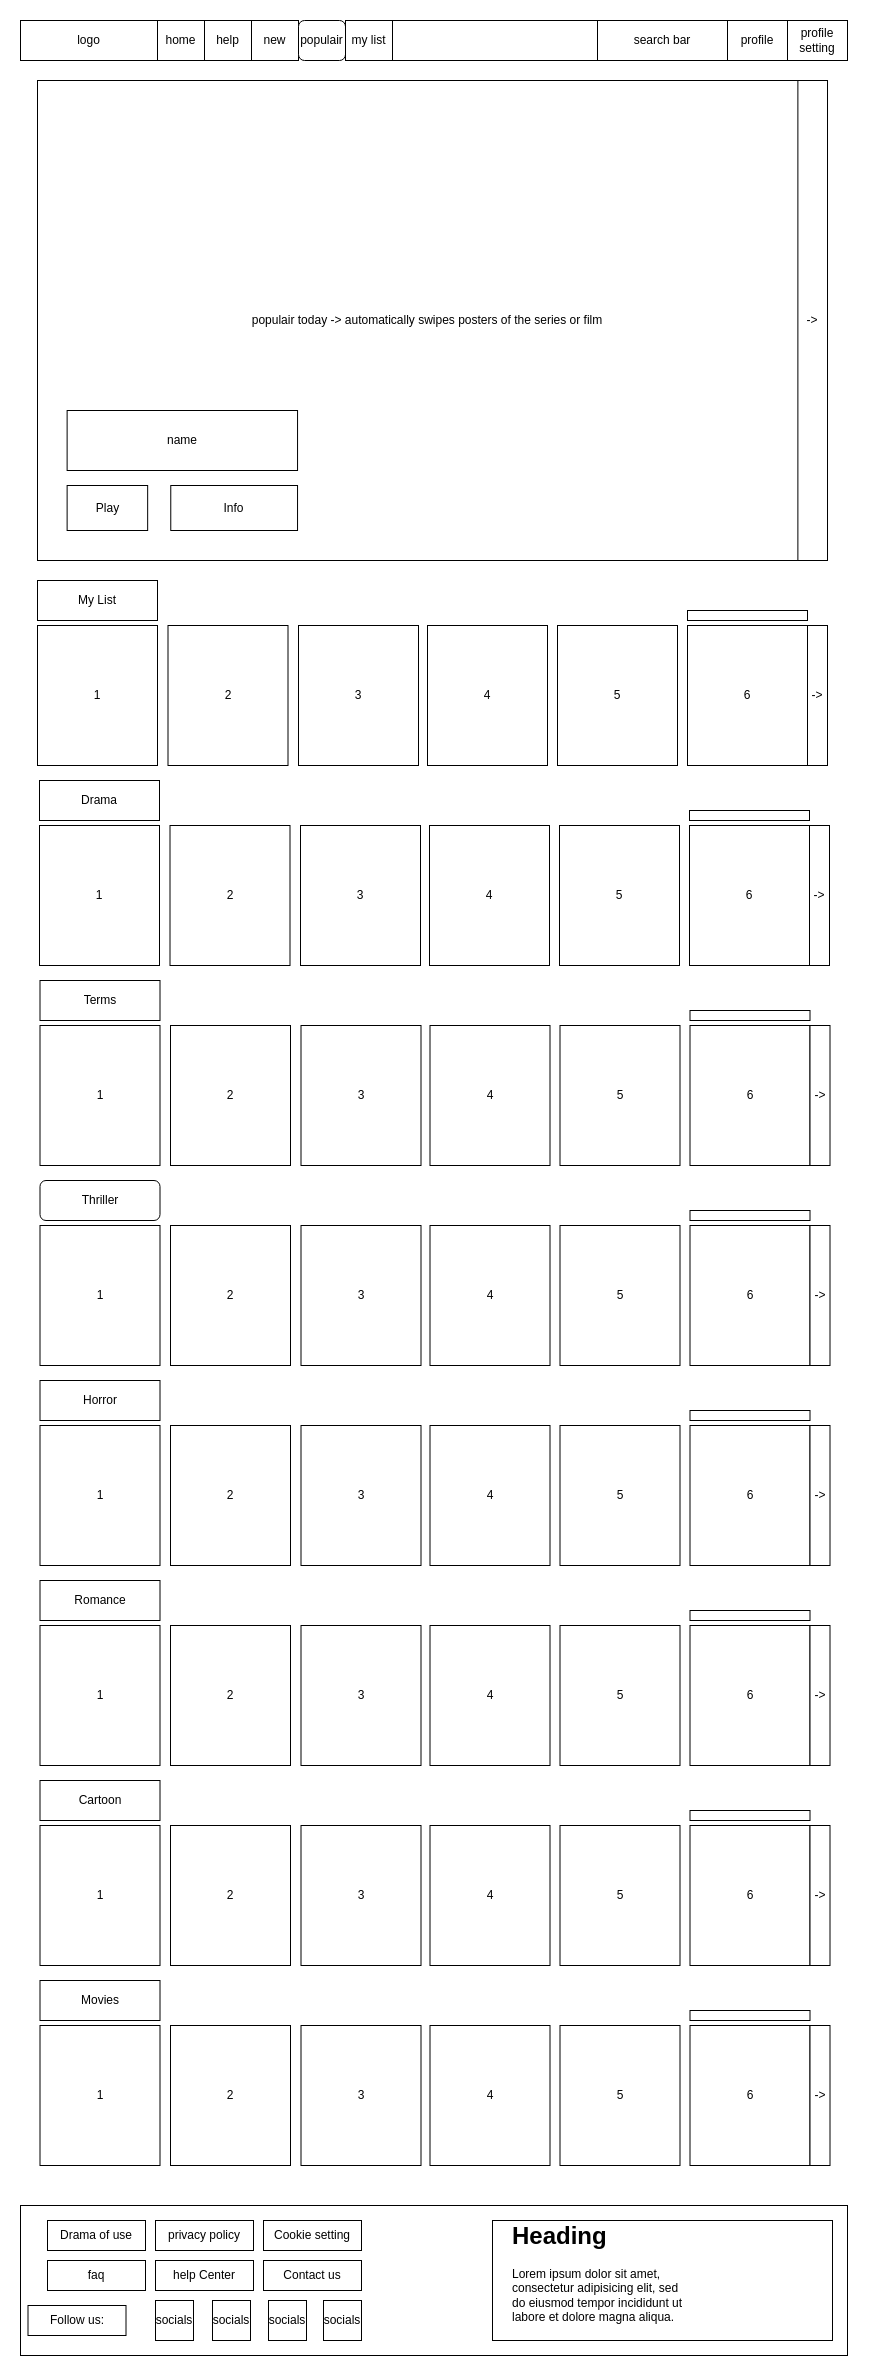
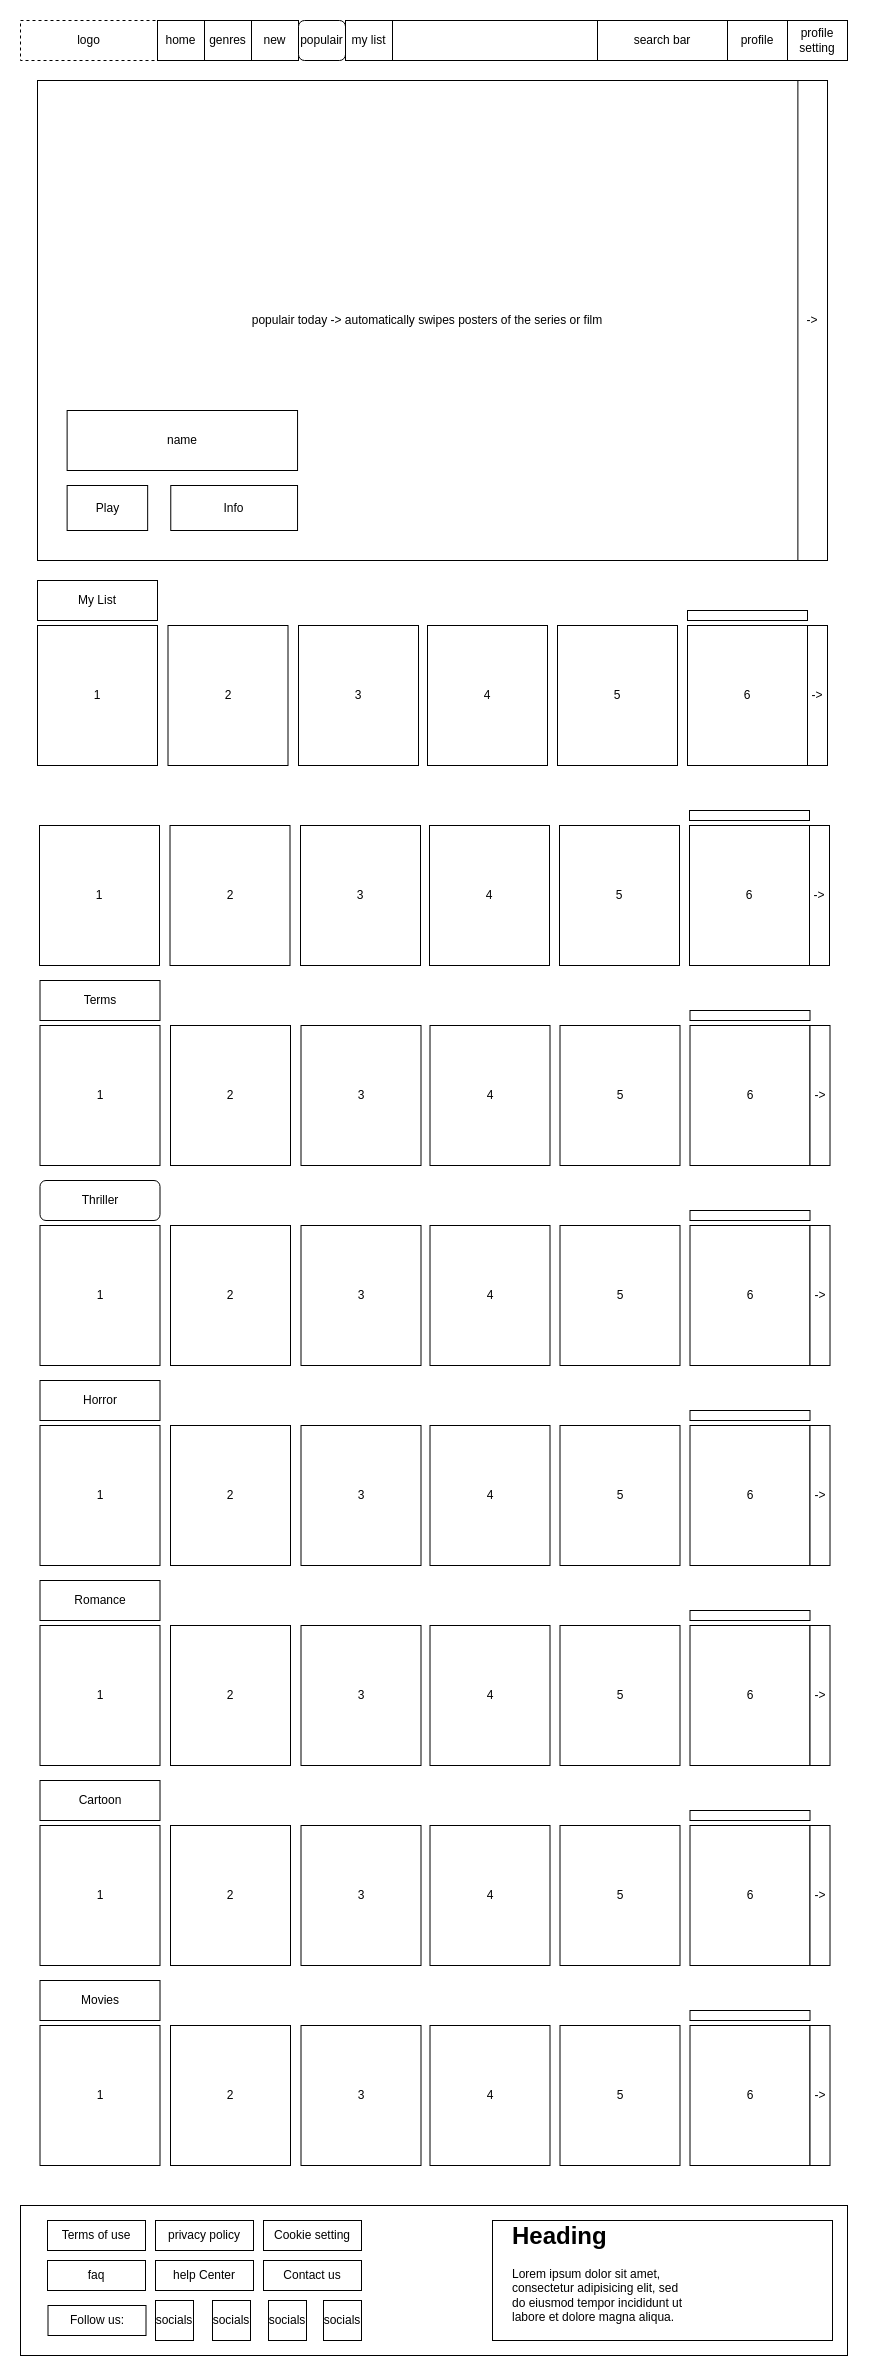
  <mxCell id="0" />
  <mxCell id="1" parent="0" />
  <mxCell id="2" value="" style="rounded=0;whiteSpace=wrap;html=1;" vertex="1" parent="1"><mxGeometry x="20" y="2205" width="827" height="150" as="geometry" /></mxCell>
- <mxCell id="3" value="logo" style="rounded=0;whiteSpace=wrap;html=1;" parent="1" vertex="1"><mxGeometry x="20" width="137" height="40" as="geometry" y="20" /></mxCell>
+ <mxCell id="3" value="logo" style="rounded=0;whiteSpace=wrap;html=1;dashed=1;" parent="1" vertex="1"><mxGeometry x="20" width="137" height="40" as="geometry" y="20" /></mxCell>
  <mxCell id="4" value="home" style="rounded=0;whiteSpace=wrap;html=1;" parent="1" vertex="1"><mxGeometry x="157" width="47" height="40" as="geometry" y="20" /></mxCell>
  <mxCell id="5" value="" style="rounded=0;whiteSpace=wrap;html=1;" parent="1" vertex="1"><mxGeometry x="387" width="210" height="40" as="geometry" y="20" /></mxCell>
  <mxCell id="6" value="search bar" style="rounded=0;whiteSpace=wrap;html=1;" parent="1" vertex="1"><mxGeometry x="597" width="130" height="40" as="geometry" y="20" /></mxCell>
  <mxCell id="7" value="profile" style="rounded=0;whiteSpace=wrap;html=1;" parent="1" vertex="1"><mxGeometry x="727" width="60" height="40" as="geometry" y="20" /></mxCell>
  <mxCell id="8" value="profile&lt;br&gt;setting" style="rounded=0;whiteSpace=wrap;html=1;" parent="1" vertex="1"><mxGeometry x="787" width="60" height="40" as="geometry" y="20" /></mxCell>
- <mxCell id="9" value="help" style="rounded=0;whiteSpace=wrap;html=1;" parent="1" vertex="1"><mxGeometry x="204" width="47" height="40" as="geometry" y="20" /></mxCell>
+ <mxCell id="9" value="genres" style="rounded=0;whiteSpace=wrap;html=1;" parent="1" vertex="1"><mxGeometry x="204" width="47" height="40" as="geometry" y="20" /></mxCell>
  <mxCell id="10" value="new" style="rounded=0;whiteSpace=wrap;html=1;" parent="1" vertex="1"><mxGeometry x="251" width="47" height="40" as="geometry" y="20" /></mxCell>
  <mxCell id="11" value="populair" style="whiteSpace=wrap;html=1;rounded=1;" parent="1" vertex="1"><mxGeometry x="298" width="47" height="40" as="geometry" y="20" /></mxCell>
  <mxCell id="12" value="my list" style="rounded=0;whiteSpace=wrap;html=1;" parent="1" vertex="1"><mxGeometry x="345" width="47" height="40" as="geometry" y="20" /></mxCell>
  <mxCell id="13" value="1" style="rounded=0;whiteSpace=wrap;html=1;" parent="1" vertex="1"><mxGeometry x="39.5" y="2025" width="120" height="140" as="geometry" /></mxCell>
  <mxCell id="14" value="2" style="rounded=0;whiteSpace=wrap;html=1;" parent="1" vertex="1"><mxGeometry x="170" y="2025" width="120" height="140" as="geometry" /></mxCell>
  <mxCell id="15" value="3" style="rounded=0;whiteSpace=wrap;html=1;" parent="1" vertex="1"><mxGeometry x="300.5" y="2025" width="120" height="140" as="geometry" /></mxCell>
  <mxCell id="16" value="4" style="rounded=0;whiteSpace=wrap;html=1;" parent="1" vertex="1"><mxGeometry x="429.5" y="2025" width="120" height="140" as="geometry" /></mxCell>
  <mxCell id="17" value="5" style="rounded=0;whiteSpace=wrap;html=1;" parent="1" vertex="1"><mxGeometry x="559.5" y="2025" width="120" height="140" as="geometry" /></mxCell>
  <mxCell id="18" value="6" style="rounded=0;whiteSpace=wrap;html=1;" parent="1" vertex="1"><mxGeometry x="689.5" y="2025" width="120" height="140" as="geometry" /></mxCell>
  <mxCell id="19" value="-&amp;gt;" style="rounded=0;whiteSpace=wrap;html=1;" parent="1" vertex="1"><mxGeometry x="809.5" y="2025" width="20" height="140" as="geometry" /></mxCell>
  <mxCell id="20" value="socials" style="rounded=0;whiteSpace=wrap;html=1;" parent="1" vertex="1"><mxGeometry x="155" y="2300" width="38" height="40" as="geometry" /></mxCell>
- <mxCell id="21" value="Drama of use" style="rounded=0;whiteSpace=wrap;html=1;" parent="1" vertex="1"><mxGeometry x="47" y="2220" width="98" height="30" as="geometry" /></mxCell>
+ <mxCell id="21" value="Terms of use" style="rounded=0;whiteSpace=wrap;html=1;" parent="1" vertex="1"><mxGeometry x="47" y="2220" width="98" height="30" as="geometry" /></mxCell>
  <mxCell id="22" value="privacy policy" style="rounded=0;whiteSpace=wrap;html=1;" parent="1" vertex="1"><mxGeometry x="155" y="2220" width="98" height="30" as="geometry" /></mxCell>
  <mxCell id="23" value="Cookie setting" style="rounded=0;whiteSpace=wrap;html=1;" parent="1" vertex="1"><mxGeometry x="263" y="2220" width="98" height="30" as="geometry" /></mxCell>
  <mxCell id="24" value="faq" style="rounded=0;whiteSpace=wrap;html=1;" parent="1" vertex="1"><mxGeometry x="47" y="2260" width="98" height="30" as="geometry" /></mxCell>
  <mxCell id="25" value="help Center" style="rounded=0;whiteSpace=wrap;html=1;" parent="1" vertex="1"><mxGeometry x="155" y="2260" width="98" height="30" as="geometry" /></mxCell>
  <mxCell id="26" value="Contact us" style="rounded=0;whiteSpace=wrap;html=1;" parent="1" vertex="1"><mxGeometry x="263" y="2260" width="98" height="30" as="geometry" /></mxCell>
- <mxCell id="27" value="Follow us:" style="rounded=0;whiteSpace=wrap;html=1;" parent="1" vertex="1"><mxGeometry x="27.5" y="2305" width="98" height="30" as="geometry" /></mxCell>
+ <mxCell id="27" value="Follow us:" style="rounded=0;whiteSpace=wrap;html=1;" parent="1" vertex="1"><mxGeometry x="47.5" y="2305" width="98" height="30" as="geometry" /></mxCell>
  <mxCell id="28" value="socials" style="rounded=0;whiteSpace=wrap;html=1;" parent="1" vertex="1"><mxGeometry x="212" y="2300" width="38" height="40" as="geometry" /></mxCell>
  <mxCell id="29" value="socials" style="rounded=0;whiteSpace=wrap;html=1;" parent="1" vertex="1"><mxGeometry x="268" y="2300" width="38" height="40" as="geometry" /></mxCell>
  <mxCell id="30" value="socials" style="rounded=0;whiteSpace=wrap;html=1;" parent="1" vertex="1"><mxGeometry x="323" y="2300" width="38" height="40" as="geometry" /></mxCell>
  <mxCell id="31" value="" style="group" vertex="1" connectable="0" parent="1"><mxGeometry x="37" y="80" width="790" height="480" as="geometry" /></mxCell>
  <mxCell id="32" value="populair today -&amp;gt; automatically swipes posters of the series or film" style="rounded=0;whiteSpace=wrap;html=1;" parent="31" vertex="1"><mxGeometry width="780.125" height="480" as="geometry" /></mxCell>
  <mxCell id="33" value="name" style="rounded=0;whiteSpace=wrap;html=1;" parent="31" vertex="1"><mxGeometry x="29.616" y="330" width="230.426" height="60" as="geometry" /></mxCell>
  <mxCell id="34" value="Play" style="rounded=0;whiteSpace=wrap;html=1;" parent="31" vertex="1"><mxGeometry x="29.616" y="405" width="80.541" height="45" as="geometry" /></mxCell>
  <mxCell id="35" value="Info" style="rounded=0;whiteSpace=wrap;html=1;" parent="31" vertex="1"><mxGeometry x="133.271" y="405" width="126.77" height="45" as="geometry" /></mxCell>
  <mxCell id="36" value="-&amp;gt;" style="rounded=0;whiteSpace=wrap;html=1;" parent="31" vertex="1"><mxGeometry x="760.375" width="29.625" height="480" as="geometry" /></mxCell>
  <mxCell id="37" value="" style="rounded=0;whiteSpace=wrap;html=1;" vertex="1" parent="1"><mxGeometry x="492" y="2220" width="340" height="120" as="geometry" /></mxCell>
  <mxCell id="38" value="&lt;h1 style=&quot;margin-top: 0px;&quot;&gt;Heading&lt;/h1&gt;&lt;p&gt;Lorem ipsum dolor sit amet, consectetur adipisicing elit, sed do eiusmod tempor incididunt ut labore et dolore magna aliqua.&lt;/p&gt;" style="text;html=1;whiteSpace=wrap;overflow=hidden;rounded=0;" vertex="1" parent="1"><mxGeometry x="509.5" y="2215" width="180" height="120" as="geometry" /></mxCell>
  <mxCell id="39" value="My List" style="rounded=0;whiteSpace=wrap;html=1;" parent="1" vertex="1"><mxGeometry x="37" y="580" width="120" height="40" as="geometry" /></mxCell>
  <mxCell id="40" value="1" style="rounded=0;whiteSpace=wrap;html=1;" parent="1" vertex="1"><mxGeometry x="37" y="625" width="120" height="140" as="geometry" /></mxCell>
  <mxCell id="41" value="2" style="rounded=0;whiteSpace=wrap;html=1;" parent="1" vertex="1"><mxGeometry x="167.5" y="625" width="120" height="140" as="geometry" /></mxCell>
  <mxCell id="42" value="3" style="rounded=0;whiteSpace=wrap;html=1;" parent="1" vertex="1"><mxGeometry x="298" y="625" width="120" height="140" as="geometry" /></mxCell>
  <mxCell id="43" value="4" style="rounded=0;whiteSpace=wrap;html=1;" parent="1" vertex="1"><mxGeometry x="427" y="625" width="120" height="140" as="geometry" /></mxCell>
  <mxCell id="44" value="5" style="rounded=0;whiteSpace=wrap;html=1;" parent="1" vertex="1"><mxGeometry x="557" y="625" width="120" height="140" as="geometry" /></mxCell>
  <mxCell id="45" value="6" style="rounded=0;whiteSpace=wrap;html=1;" parent="1" vertex="1"><mxGeometry x="687" y="625" width="120" height="140" as="geometry" /></mxCell>
  <mxCell id="46" value="-&amp;gt;" style="rounded=0;whiteSpace=wrap;html=1;" parent="1" vertex="1"><mxGeometry x="807" y="625" width="20" height="140" as="geometry" /></mxCell>
- <mxCell id="47" value="Drama" style="rounded=0;whiteSpace=wrap;html=1;" parent="1" vertex="1"><mxGeometry x="39" y="780" width="120" height="40" as="geometry" /></mxCell>
  <mxCell id="48" value="1" style="rounded=0;whiteSpace=wrap;html=1;" parent="1" vertex="1"><mxGeometry x="39" y="825" width="120" height="140" as="geometry" /></mxCell>
  <mxCell id="49" value="2" style="rounded=0;whiteSpace=wrap;html=1;" parent="1" vertex="1"><mxGeometry x="169.5" y="825" width="120" height="140" as="geometry" /></mxCell>
  <mxCell id="50" value="3" style="rounded=0;whiteSpace=wrap;html=1;" parent="1" vertex="1"><mxGeometry x="300" y="825" width="120" height="140" as="geometry" /></mxCell>
  <mxCell id="51" value="4" style="rounded=0;whiteSpace=wrap;html=1;" parent="1" vertex="1"><mxGeometry x="429" y="825" width="120" height="140" as="geometry" /></mxCell>
  <mxCell id="52" value="5" style="rounded=0;whiteSpace=wrap;html=1;" parent="1" vertex="1"><mxGeometry x="559" y="825" width="120" height="140" as="geometry" /></mxCell>
  <mxCell id="53" value="6" style="rounded=0;whiteSpace=wrap;html=1;" parent="1" vertex="1"><mxGeometry x="689" y="825" width="120" height="140" as="geometry" /></mxCell>
  <mxCell id="54" value="-&amp;gt;" style="rounded=0;whiteSpace=wrap;html=1;" parent="1" vertex="1"><mxGeometry x="809" y="825" width="20" height="140" as="geometry" /></mxCell>
  <mxCell id="55" value="Movies" style="rounded=0;whiteSpace=wrap;html=1;" parent="1" vertex="1"><mxGeometry x="39.5" y="1980" width="120" height="40" as="geometry" /></mxCell>
  <mxCell id="56" value="" style="rounded=0;whiteSpace=wrap;html=1;" parent="1" vertex="1"><mxGeometry x="689.5" y="2010" width="120" height="10" as="geometry" /></mxCell>
  <mxCell id="57" value="" style="rounded=0;whiteSpace=wrap;html=1;" parent="1" vertex="1"><mxGeometry x="689" y="810" width="120" height="10" as="geometry" /></mxCell>
  <mxCell id="58" value="" style="rounded=0;whiteSpace=wrap;html=1;" parent="1" vertex="1"><mxGeometry x="687" y="610" width="120" height="10" as="geometry" /></mxCell>
  <mxCell id="59" value="Terms" style="rounded=0;whiteSpace=wrap;html=1;" vertex="1" parent="1"><mxGeometry x="39.5" y="980" width="120" height="40" as="geometry" /></mxCell>
  <mxCell id="60" value="1" style="rounded=0;whiteSpace=wrap;html=1;" vertex="1" parent="1"><mxGeometry x="39.5" y="1025" width="120" height="140" as="geometry" /></mxCell>
  <mxCell id="61" value="2" style="rounded=0;whiteSpace=wrap;html=1;" vertex="1" parent="1"><mxGeometry x="170" y="1025" width="120" height="140" as="geometry" /></mxCell>
  <mxCell id="62" value="3" style="rounded=0;whiteSpace=wrap;html=1;" vertex="1" parent="1"><mxGeometry x="300.5" y="1025" width="120" height="140" as="geometry" /></mxCell>
  <mxCell id="63" value="4" style="rounded=0;whiteSpace=wrap;html=1;" vertex="1" parent="1"><mxGeometry x="429.5" y="1025" width="120" height="140" as="geometry" /></mxCell>
  <mxCell id="64" value="5" style="rounded=0;whiteSpace=wrap;html=1;" vertex="1" parent="1"><mxGeometry x="559.5" y="1025" width="120" height="140" as="geometry" /></mxCell>
  <mxCell id="65" value="6" style="rounded=0;whiteSpace=wrap;html=1;" vertex="1" parent="1"><mxGeometry x="689.5" y="1025" width="120" height="140" as="geometry" /></mxCell>
  <mxCell id="66" value="-&amp;gt;" style="rounded=0;whiteSpace=wrap;html=1;" vertex="1" parent="1"><mxGeometry x="809.5" y="1025" width="20" height="140" as="geometry" /></mxCell>
  <mxCell id="67" value="" style="rounded=0;whiteSpace=wrap;html=1;" vertex="1" parent="1"><mxGeometry x="689.5" y="1010" width="120" height="10" as="geometry" /></mxCell>
  <mxCell id="68" value="Thriller" style="whiteSpace=wrap;html=1;rounded=1;" vertex="1" parent="1"><mxGeometry x="39.5" y="1180" width="120" height="40" as="geometry" /></mxCell>
  <mxCell id="69" value="1" style="rounded=0;whiteSpace=wrap;html=1;" vertex="1" parent="1"><mxGeometry x="39.5" y="1225" width="120" height="140" as="geometry" /></mxCell>
  <mxCell id="70" value="2" style="rounded=0;whiteSpace=wrap;html=1;" vertex="1" parent="1"><mxGeometry x="170" y="1225" width="120" height="140" as="geometry" /></mxCell>
  <mxCell id="71" value="3" style="rounded=0;whiteSpace=wrap;html=1;" vertex="1" parent="1"><mxGeometry x="300.5" y="1225" width="120" height="140" as="geometry" /></mxCell>
  <mxCell id="72" value="4" style="rounded=0;whiteSpace=wrap;html=1;" vertex="1" parent="1"><mxGeometry x="429.5" y="1225" width="120" height="140" as="geometry" /></mxCell>
  <mxCell id="73" value="5" style="rounded=0;whiteSpace=wrap;html=1;" vertex="1" parent="1"><mxGeometry x="559.5" y="1225" width="120" height="140" as="geometry" /></mxCell>
  <mxCell id="74" value="6" style="rounded=0;whiteSpace=wrap;html=1;" vertex="1" parent="1"><mxGeometry x="689.5" y="1225" width="120" height="140" as="geometry" /></mxCell>
  <mxCell id="75" value="-&amp;gt;" style="rounded=0;whiteSpace=wrap;html=1;" vertex="1" parent="1"><mxGeometry x="809.5" y="1225" width="20" height="140" as="geometry" /></mxCell>
  <mxCell id="76" value="" style="rounded=0;whiteSpace=wrap;html=1;" vertex="1" parent="1"><mxGeometry x="689.5" y="1210" width="120" height="10" as="geometry" /></mxCell>
  <mxCell id="77" value="Horror" style="rounded=0;whiteSpace=wrap;html=1;" vertex="1" parent="1"><mxGeometry x="39.5" y="1380" width="120" height="40" as="geometry" /></mxCell>
  <mxCell id="78" value="1" style="rounded=0;whiteSpace=wrap;html=1;" vertex="1" parent="1"><mxGeometry x="39.5" y="1425" width="120" height="140" as="geometry" /></mxCell>
  <mxCell id="79" value="2" style="rounded=0;whiteSpace=wrap;html=1;" vertex="1" parent="1"><mxGeometry x="170" y="1425" width="120" height="140" as="geometry" /></mxCell>
  <mxCell id="80" value="3" style="rounded=0;whiteSpace=wrap;html=1;" vertex="1" parent="1"><mxGeometry x="300.5" y="1425" width="120" height="140" as="geometry" /></mxCell>
  <mxCell id="81" value="4" style="rounded=0;whiteSpace=wrap;html=1;" vertex="1" parent="1"><mxGeometry x="429.5" y="1425" width="120" height="140" as="geometry" /></mxCell>
  <mxCell id="82" value="5" style="rounded=0;whiteSpace=wrap;html=1;" vertex="1" parent="1"><mxGeometry x="559.5" y="1425" width="120" height="140" as="geometry" /></mxCell>
  <mxCell id="83" value="6" style="rounded=0;whiteSpace=wrap;html=1;" vertex="1" parent="1"><mxGeometry x="689.5" y="1425" width="120" height="140" as="geometry" /></mxCell>
  <mxCell id="84" value="-&amp;gt;" style="rounded=0;whiteSpace=wrap;html=1;" vertex="1" parent="1"><mxGeometry x="809.5" y="1425" width="20" height="140" as="geometry" /></mxCell>
  <mxCell id="85" value="" style="rounded=0;whiteSpace=wrap;html=1;" vertex="1" parent="1"><mxGeometry x="689.5" y="1410" width="120" height="10" as="geometry" /></mxCell>
  <mxCell id="86" value="Romance" style="rounded=0;whiteSpace=wrap;html=1;" vertex="1" parent="1"><mxGeometry x="39.5" y="1580" width="120" height="40" as="geometry" /></mxCell>
  <mxCell id="87" value="1" style="rounded=0;whiteSpace=wrap;html=1;" vertex="1" parent="1"><mxGeometry x="39.5" y="1625" width="120" height="140" as="geometry" /></mxCell>
  <mxCell id="88" value="2" style="rounded=0;whiteSpace=wrap;html=1;" vertex="1" parent="1"><mxGeometry x="170" y="1625" width="120" height="140" as="geometry" /></mxCell>
  <mxCell id="89" value="3" style="rounded=0;whiteSpace=wrap;html=1;" vertex="1" parent="1"><mxGeometry x="300.5" y="1625" width="120" height="140" as="geometry" /></mxCell>
  <mxCell id="90" value="4" style="rounded=0;whiteSpace=wrap;html=1;" vertex="1" parent="1"><mxGeometry x="429.5" y="1625" width="120" height="140" as="geometry" /></mxCell>
  <mxCell id="91" value="5" style="rounded=0;whiteSpace=wrap;html=1;" vertex="1" parent="1"><mxGeometry x="559.5" y="1625" width="120" height="140" as="geometry" /></mxCell>
  <mxCell id="92" value="6" style="rounded=0;whiteSpace=wrap;html=1;" vertex="1" parent="1"><mxGeometry x="689.5" y="1625" width="120" height="140" as="geometry" /></mxCell>
  <mxCell id="93" value="-&amp;gt;" style="rounded=0;whiteSpace=wrap;html=1;" vertex="1" parent="1"><mxGeometry x="809.5" y="1625" width="20" height="140" as="geometry" /></mxCell>
  <mxCell id="94" value="" style="rounded=0;whiteSpace=wrap;html=1;" vertex="1" parent="1"><mxGeometry x="689.5" y="1610" width="120" height="10" as="geometry" /></mxCell>
  <mxCell id="95" value="Cartoon" style="rounded=0;whiteSpace=wrap;html=1;" vertex="1" parent="1"><mxGeometry x="39.5" y="1780" width="120" height="40" as="geometry" /></mxCell>
  <mxCell id="96" value="1" style="rounded=0;whiteSpace=wrap;html=1;" vertex="1" parent="1"><mxGeometry x="39.5" y="1825" width="120" height="140" as="geometry" /></mxCell>
  <mxCell id="97" value="2" style="rounded=0;whiteSpace=wrap;html=1;" vertex="1" parent="1"><mxGeometry x="170" y="1825" width="120" height="140" as="geometry" /></mxCell>
  <mxCell id="98" value="3" style="rounded=0;whiteSpace=wrap;html=1;" vertex="1" parent="1"><mxGeometry x="300.5" y="1825" width="120" height="140" as="geometry" /></mxCell>
  <mxCell id="99" value="4" style="rounded=0;whiteSpace=wrap;html=1;" vertex="1" parent="1"><mxGeometry x="429.5" y="1825" width="120" height="140" as="geometry" /></mxCell>
  <mxCell id="100" value="5" style="rounded=0;whiteSpace=wrap;html=1;" vertex="1" parent="1"><mxGeometry x="559.5" y="1825" width="120" height="140" as="geometry" /></mxCell>
  <mxCell id="101" value="6" style="rounded=0;whiteSpace=wrap;html=1;" vertex="1" parent="1"><mxGeometry x="689.5" y="1825" width="120" height="140" as="geometry" /></mxCell>
  <mxCell id="102" value="-&amp;gt;" style="rounded=0;whiteSpace=wrap;html=1;" vertex="1" parent="1"><mxGeometry x="809.5" y="1825" width="20" height="140" as="geometry" /></mxCell>
  <mxCell id="103" value="" style="rounded=0;whiteSpace=wrap;html=1;" vertex="1" parent="1"><mxGeometry x="689.5" y="1810" width="120" height="10" as="geometry" /></mxCell>
